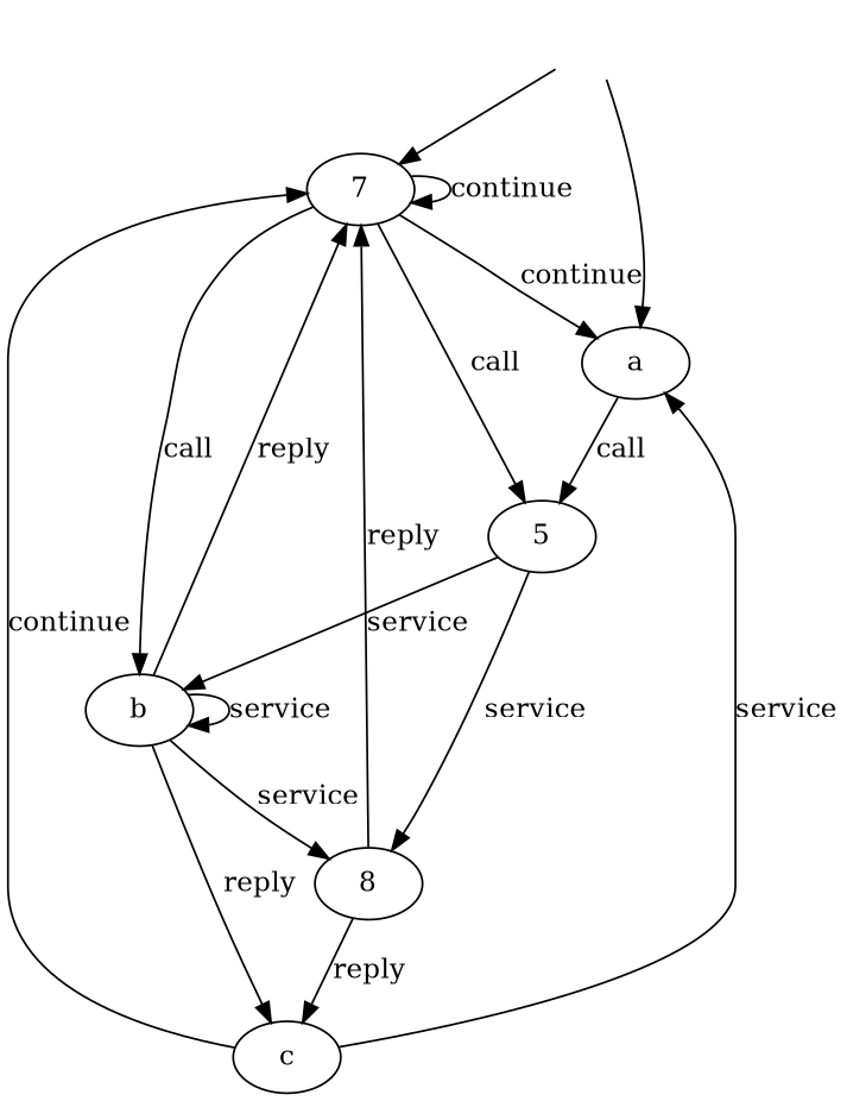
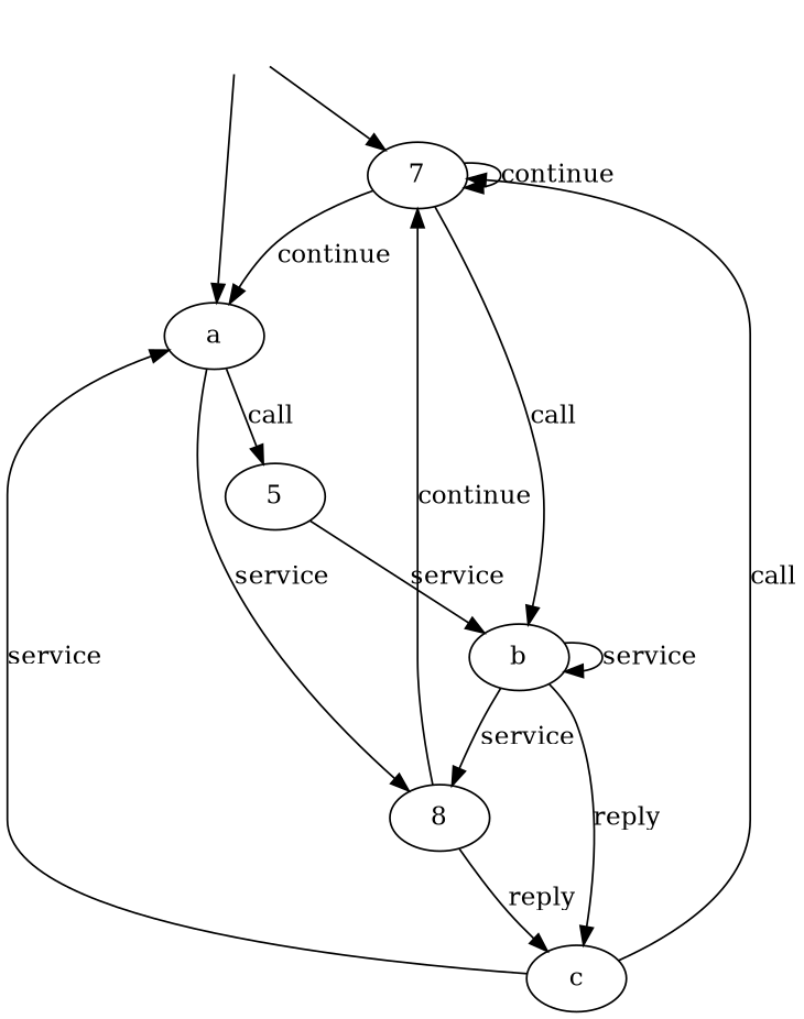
  digraph {
    _nil [style=invis]
    n2 [label=7]
    a
    n4 [label=5]
    b
    n6 [label=8]
    c
    _nil -> n2
    _nil -> a
    n2 -> n2 [label=continue]
    n2 -> a [label=continue]
-   n2 -> n4 [label=call]
    n2 -> b [label=call]
    a -> n4 [label=call]
    n4 -> b [label=service]
-   n4 -> n6 [label=service]
-   b -> n2 [label=reply]
+   a -> n6 [label=service]
    b -> b [label=service]
    b -> n6 [label=service]
    b -> c [label=reply]
-   n6 -> n2 [label=reply]
+   n6 -> n2 [label=continue]
    n6 -> c [label=reply]
-   c -> n2 [label=continue]
+   c -> n2 [label=call]
    c -> a [label=service]
  }
